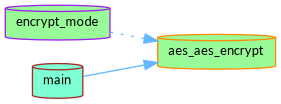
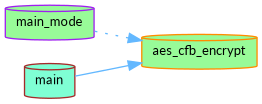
  digraph {
    fontname=Lato
    rankdir=RL
    node [fillcolor=palegreen fontname=Lato fontsize=10 shape=cylinder style=filled]
    edge [color=steelblue1 dir=back fontname=Lato fontsize=10 labelfontname=Helvetica labelfontsize=10]
-   n1 [color=darkorange fontcolor=black height=0.2 label=aes_aes_encrypt width=0.4]
-   n2 [color=purple height=0.2 label=encrypt_mode width=0.4]
+   n1 [color=darkorange fontcolor=black height=0.2 label=aes_cfb_encrypt width=0.4]
+   n2 [color=purple height=0.2 label=main_mode width=0.4]
    n3 [color=brown fillcolor=aquamarine height=0.2 label=main width=0.4]
    n1 -> n2 [style=dotted]
    n1 -> n3 [style=solid]
  }
